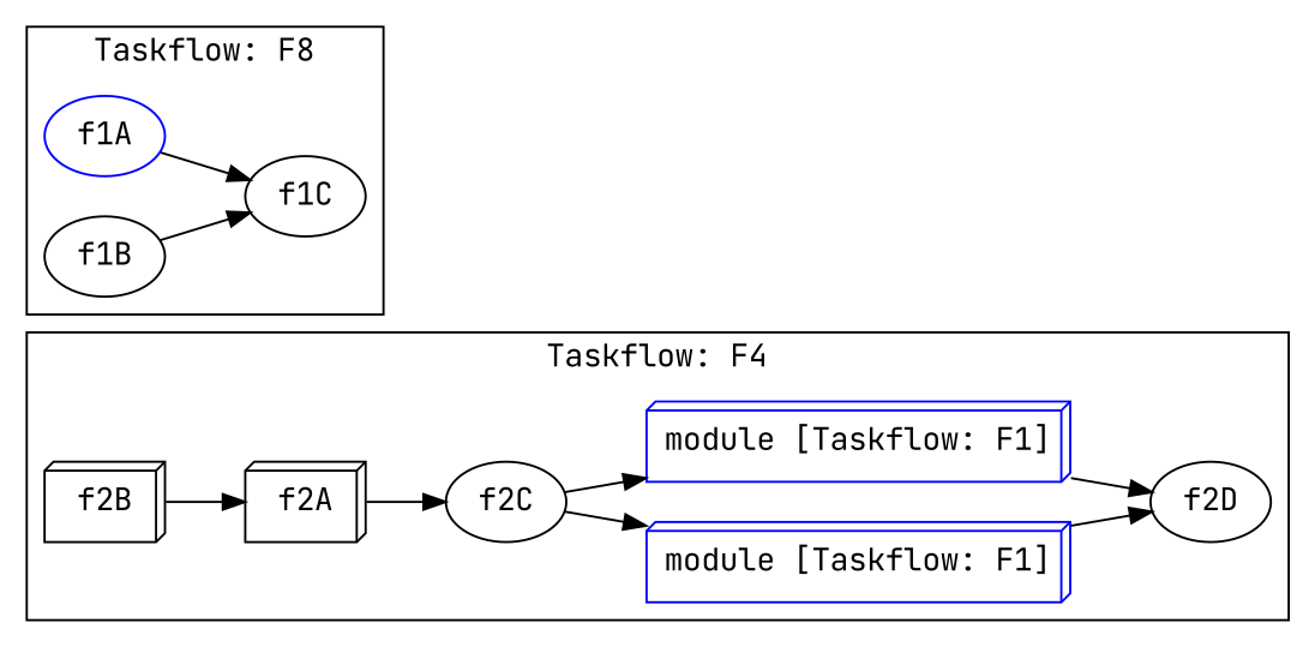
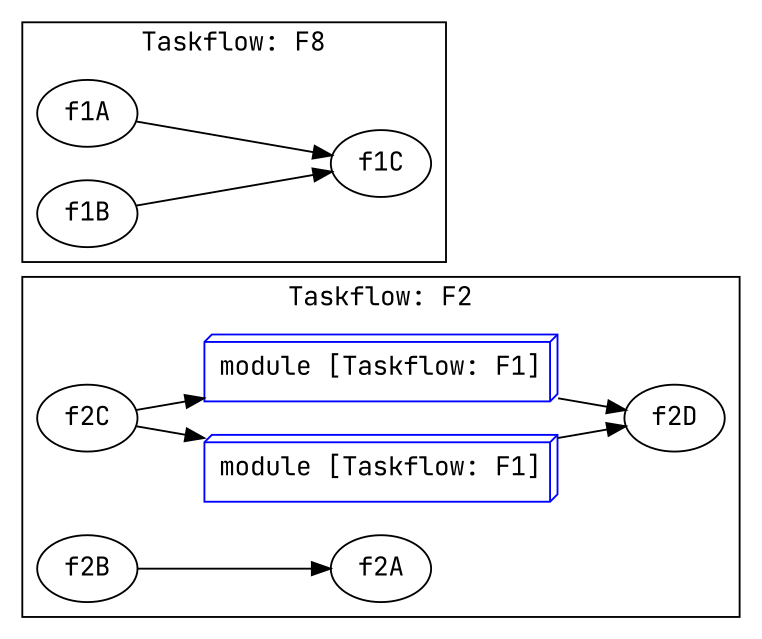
  digraph {
    fontname="JetBrains Mono"
    rankdir=LR
    node [fontname="JetBrains Mono"]
    edge [fontname="JetBrains Mono"]
-   n1 [label=f2A shape=box3d]
+   n1 [label=f2A]
    n2 [label=f2C]
    n3 [color=blue label="module [Taskflow: F1]" shape=box3d]
    n4 [color=blue label="module [Taskflow: F1]" shape=box3d]
-   n5 [label=f2B shape=box3d]
+   n5 [label=f2B]
    n6 [label=f2D]
-   n7 [label=f1A color=blue]
+   n7 [label=f1A]
    n8 [label=f1C]
    n9 [label=f1B]
    subgraph cluster_1 {
-     label="Taskflow: F4"
+     label="Taskflow: F2"
      n1
      n2
      n3
      n4
      n5
      n6
    }
    subgraph cluster_2 {
      label="Taskflow: F8"
      n7
      n8
      n9
    }
-   n1 -> n2
    n2 -> n3
    n2 -> n4
    n3 -> n6
    n4 -> n6
    n5 -> n1
    n7 -> n8
    n9 -> n8
  }
